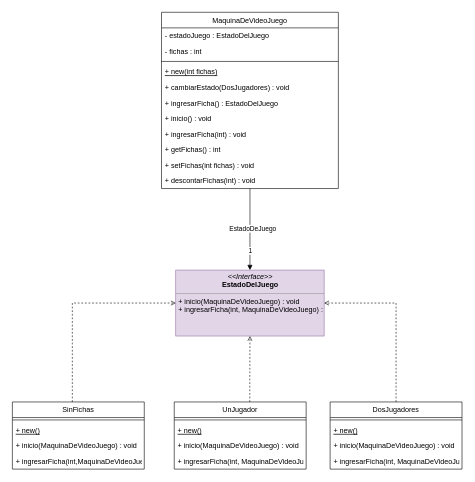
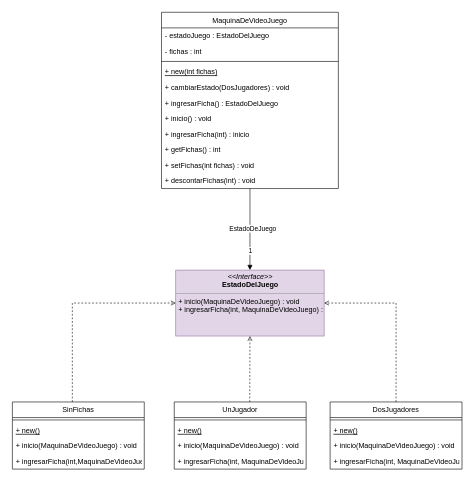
  <mxCell id="0" />
  <mxCell id="1" parent="0" />
  <mxCell id="2" style="edgeStyle=orthogonalEdgeStyle;rounded=0;orthogonalLoop=1;jettySize=auto;html=1;endArrow=block;endFill=1;entryX=0.5;entryY=0;entryDx=0;entryDy=0;" edge="1" parent="1" source="5" target="17"><mxGeometry relative="1" as="geometry"><Array as="points"><mxPoint x="416" y="360" /><mxPoint x="416" y="360" /></Array></mxGeometry></mxCell>
  <mxCell id="3" value="EstadoDeJuego" style="edgeLabel;html=1;align=center;verticalAlign=middle;resizable=0;points=[];" vertex="1" connectable="0" parent="2"><mxGeometry x="0.258" y="2" relative="1" as="geometry"><mxPoint x="2" y="-20" as="offset" /></mxGeometry></mxCell>
  <mxCell id="4" value="1" style="edgeLabel;html=1;align=center;verticalAlign=middle;resizable=0;points=[];" vertex="1" connectable="0" parent="2"><mxGeometry x="0.191" relative="1" as="geometry"><mxPoint y="23" as="offset" /></mxGeometry></mxCell>
  <mxCell id="5" value="MaquinaDeVideoJuego" style="swimlane;fontStyle=0;align=center;verticalAlign=top;childLayout=stackLayout;horizontal=1;startSize=26;horizontalStack=0;resizeParent=1;resizeLast=0;collapsible=1;marginBottom=0;rounded=0;shadow=0;strokeWidth=1;" parent="1" vertex="1"><mxGeometry x="268.75" y="20" width="295" height="294" as="geometry"><mxRectangle x="230" y="140" width="160" height="26" as="alternateBounds" /></mxGeometry></mxCell>
  <mxCell id="6" value="- estadoJuego : EstadoDelJuego" style="text;align=left;verticalAlign=top;spacingLeft=4;spacingRight=4;overflow=hidden;rotatable=0;points=[[0,0.5],[1,0.5]];portConstraint=eastwest;" parent="5" vertex="1"><mxGeometry y="26" width="295" height="26" as="geometry" /></mxCell>
  <mxCell id="7" value="- fichas : int" style="text;align=left;verticalAlign=top;spacingLeft=4;spacingRight=4;overflow=hidden;rotatable=0;points=[[0,0.5],[1,0.5]];portConstraint=eastwest;rounded=0;shadow=0;html=0;" parent="5" vertex="1"><mxGeometry y="52" width="295" height="26" as="geometry" /></mxCell>
  <mxCell id="8" value="" style="line;html=1;strokeWidth=1;align=left;verticalAlign=middle;spacingTop=-1;spacingLeft=3;spacingRight=3;rotatable=0;labelPosition=right;points=[];portConstraint=eastwest;" parent="5" vertex="1"><mxGeometry y="78" width="295" height="8" as="geometry" /></mxCell>
  <mxCell id="9" value="+ new(int fichas)" style="text;align=left;verticalAlign=top;spacingLeft=4;spacingRight=4;overflow=hidden;rotatable=0;points=[[0,0.5],[1,0.5]];portConstraint=eastwest;fontStyle=4" vertex="1" parent="5"><mxGeometry y="86" width="295" height="26" as="geometry" /></mxCell>
  <mxCell id="10" value="+ cambiarEstado(DosJugadores) : void" style="text;align=left;verticalAlign=top;spacingLeft=4;spacingRight=4;overflow=hidden;rotatable=0;points=[[0,0.5],[1,0.5]];portConstraint=eastwest;" parent="5" vertex="1"><mxGeometry y="112" width="295" height="26" as="geometry" /></mxCell>
  <mxCell id="11" value="+ ingresarFicha() : EstadoDelJuego" style="text;align=left;verticalAlign=top;spacingLeft=4;spacingRight=4;overflow=hidden;rotatable=0;points=[[0,0.5],[1,0.5]];portConstraint=eastwest;" vertex="1" parent="5"><mxGeometry y="138" width="295" height="26" as="geometry" /></mxCell>
  <mxCell id="12" value="+ inicio() : void" style="text;align=left;verticalAlign=top;spacingLeft=4;spacingRight=4;overflow=hidden;rotatable=0;points=[[0,0.5],[1,0.5]];portConstraint=eastwest;" vertex="1" parent="5"><mxGeometry y="164" width="295" height="26" as="geometry" /></mxCell>
- <mxCell id="13" value="+ ingresarFicha(int) : void" style="text;align=left;verticalAlign=top;spacingLeft=4;spacingRight=4;overflow=hidden;rotatable=0;points=[[0,0.5],[1,0.5]];portConstraint=eastwest;" vertex="1" parent="5"><mxGeometry y="190" width="295" height="26" as="geometry" /></mxCell>
+ <mxCell id="13" value="+ ingresarFicha(int) : inicio" style="text;align=left;verticalAlign=top;spacingLeft=4;spacingRight=4;overflow=hidden;rotatable=0;points=[[0,0.5],[1,0.5]];portConstraint=eastwest;" vertex="1" parent="5"><mxGeometry y="190" width="295" height="26" as="geometry" /></mxCell>
  <mxCell id="14" value="+ getFichas() : int" style="text;align=left;verticalAlign=top;spacingLeft=4;spacingRight=4;overflow=hidden;rotatable=0;points=[[0,0.5],[1,0.5]];portConstraint=eastwest;" vertex="1" parent="5"><mxGeometry y="216" width="295" height="26" as="geometry" /></mxCell>
  <mxCell id="15" value="+ setFichas(int fichas) : void" style="text;align=left;verticalAlign=top;spacingLeft=4;spacingRight=4;overflow=hidden;rotatable=0;points=[[0,0.5],[1,0.5]];portConstraint=eastwest;" vertex="1" parent="5"><mxGeometry y="242" width="295" height="26" as="geometry" /></mxCell>
  <mxCell id="16" value="+ descontarFichas(int) : void" style="text;align=left;verticalAlign=top;spacingLeft=4;spacingRight=4;overflow=hidden;rotatable=0;points=[[0,0.5],[1,0.5]];portConstraint=eastwest;" vertex="1" parent="5"><mxGeometry y="268" width="295" height="26" as="geometry" /></mxCell>
  <mxCell id="17" value="&lt;p style=&quot;margin: 0px ; margin-top: 4px ; text-align: center&quot;&gt;&lt;i&gt;&amp;lt;&amp;lt;Interface&amp;gt;&amp;gt;&lt;/i&gt;&lt;br&gt;&lt;b&gt;EstadoDelJuego&lt;/b&gt;&lt;/p&gt;&lt;hr size=&quot;1&quot;&gt;&lt;p style=&quot;margin: 0px ; margin-left: 4px&quot;&gt;+ inicio(MaquinaDeVideoJuego) : void&lt;br&gt;+ ingresarFicha(int, MaquinaDeVideoJuego) : void&lt;/p&gt;" style="verticalAlign=top;align=left;overflow=fill;fontSize=12;fontFamily=Helvetica;html=1;fillColor=#e1d5e7;strokeColor=#9673a6;" vertex="1" parent="1"><mxGeometry x="292.5" y="450" width="247.5" height="110" as="geometry" /></mxCell>
  <mxCell id="18" style="edgeStyle=orthogonalEdgeStyle;rounded=0;orthogonalLoop=1;jettySize=auto;html=1;entryX=0;entryY=0.5;entryDx=0;entryDy=0;dashed=1;endArrow=open;endFill=0;" edge="1" parent="1" source="19" target="17"><mxGeometry relative="1" as="geometry"><Array as="points"><mxPoint x="120" y="505" /></Array></mxGeometry></mxCell>
  <mxCell id="19" value="SinFichas" style="swimlane;fontStyle=0;align=center;verticalAlign=top;childLayout=stackLayout;horizontal=1;startSize=26;horizontalStack=0;resizeParent=1;resizeLast=0;collapsible=1;marginBottom=0;rounded=0;shadow=0;strokeWidth=1;" vertex="1" parent="1"><mxGeometry x="20" y="670" width="220" height="112" as="geometry"><mxRectangle x="230" y="140" width="160" height="26" as="alternateBounds" /></mxGeometry></mxCell>
  <mxCell id="20" value="" style="line;html=1;strokeWidth=1;align=left;verticalAlign=middle;spacingTop=-1;spacingLeft=3;spacingRight=3;rotatable=0;labelPosition=right;points=[];portConstraint=eastwest;" vertex="1" parent="19"><mxGeometry y="26" width="220" height="8" as="geometry" /></mxCell>
  <mxCell id="21" value="+ new()" style="text;align=left;verticalAlign=top;spacingLeft=4;spacingRight=4;overflow=hidden;rotatable=0;points=[[0,0.5],[1,0.5]];portConstraint=eastwest;fontStyle=4" vertex="1" parent="19"><mxGeometry y="34" width="220" height="26" as="geometry" /></mxCell>
  <mxCell id="22" value="+ inicio(MaquinaDeVideoJuego) : void" style="text;align=left;verticalAlign=top;spacingLeft=4;spacingRight=4;overflow=hidden;rotatable=0;points=[[0,0.5],[1,0.5]];portConstraint=eastwest;" vertex="1" parent="19"><mxGeometry y="60" width="220" height="26" as="geometry" /></mxCell>
  <mxCell id="23" value="+ ingresarFicha(int,MaquinaDeVideoJuego) : void" style="text;align=left;verticalAlign=top;spacingLeft=4;spacingRight=4;overflow=hidden;rotatable=0;points=[[0,0.5],[1,0.5]];portConstraint=eastwest;" vertex="1" parent="19"><mxGeometry y="86" width="220" height="26" as="geometry" /></mxCell>
  <mxCell id="24" style="edgeStyle=orthogonalEdgeStyle;rounded=0;orthogonalLoop=1;jettySize=auto;html=1;entryX=0.5;entryY=1;entryDx=0;entryDy=0;endArrow=open;endFill=0;dashed=1;" edge="1" parent="1" source="25" target="17"><mxGeometry relative="1" as="geometry"><Array as="points"><mxPoint x="416" y="640" /><mxPoint x="416" y="640" /></Array></mxGeometry></mxCell>
  <mxCell id="25" value="UnJugador" style="swimlane;fontStyle=0;align=center;verticalAlign=top;childLayout=stackLayout;horizontal=1;startSize=26;horizontalStack=0;resizeParent=1;resizeLast=0;collapsible=1;marginBottom=0;rounded=0;shadow=0;strokeWidth=1;" vertex="1" parent="1"><mxGeometry x="290" y="670" width="220" height="112" as="geometry"><mxRectangle x="230" y="140" width="160" height="26" as="alternateBounds" /></mxGeometry></mxCell>
  <mxCell id="26" value="" style="line;html=1;strokeWidth=1;align=left;verticalAlign=middle;spacingTop=-1;spacingLeft=3;spacingRight=3;rotatable=0;labelPosition=right;points=[];portConstraint=eastwest;" vertex="1" parent="25"><mxGeometry y="26" width="220" height="8" as="geometry" /></mxCell>
  <mxCell id="27" value="+ new()" style="text;align=left;verticalAlign=top;spacingLeft=4;spacingRight=4;overflow=hidden;rotatable=0;points=[[0,0.5],[1,0.5]];portConstraint=eastwest;fontStyle=4" vertex="1" parent="25"><mxGeometry y="34" width="220" height="26" as="geometry" /></mxCell>
  <mxCell id="28" value="+ inicio(MaquinaDeVideoJuego) : void" style="text;align=left;verticalAlign=top;spacingLeft=4;spacingRight=4;overflow=hidden;rotatable=0;points=[[0,0.5],[1,0.5]];portConstraint=eastwest;" vertex="1" parent="25"><mxGeometry y="60" width="220" height="26" as="geometry" /></mxCell>
  <mxCell id="29" value="+ ingresarFicha(int, MaquinaDeVideoJuego) : void" style="text;align=left;verticalAlign=top;spacingLeft=4;spacingRight=4;overflow=hidden;rotatable=0;points=[[0,0.5],[1,0.5]];portConstraint=eastwest;" vertex="1" parent="25"><mxGeometry y="86" width="220" height="26" as="geometry" /></mxCell>
  <mxCell id="30" style="edgeStyle=orthogonalEdgeStyle;rounded=0;orthogonalLoop=1;jettySize=auto;html=1;entryX=1;entryY=0.5;entryDx=0;entryDy=0;endArrow=open;endFill=0;dashed=1;" edge="1" parent="1" source="31" target="17"><mxGeometry relative="1" as="geometry"><Array as="points"><mxPoint x="660" y="505" /></Array></mxGeometry></mxCell>
  <mxCell id="31" value="DosJugadores" style="swimlane;fontStyle=0;align=center;verticalAlign=top;childLayout=stackLayout;horizontal=1;startSize=26;horizontalStack=0;resizeParent=1;resizeLast=0;collapsible=1;marginBottom=0;rounded=0;shadow=0;strokeWidth=1;" vertex="1" parent="1"><mxGeometry x="550" y="670" width="220" height="112" as="geometry"><mxRectangle x="230" y="140" width="160" height="26" as="alternateBounds" /></mxGeometry></mxCell>
  <mxCell id="32" value="" style="line;html=1;strokeWidth=1;align=left;verticalAlign=middle;spacingTop=-1;spacingLeft=3;spacingRight=3;rotatable=0;labelPosition=right;points=[];portConstraint=eastwest;" vertex="1" parent="31"><mxGeometry y="26" width="220" height="8" as="geometry" /></mxCell>
  <mxCell id="33" value="+ new()" style="text;align=left;verticalAlign=top;spacingLeft=4;spacingRight=4;overflow=hidden;rotatable=0;points=[[0,0.5],[1,0.5]];portConstraint=eastwest;fontStyle=4" vertex="1" parent="31"><mxGeometry y="34" width="220" height="26" as="geometry" /></mxCell>
  <mxCell id="34" value="+ inicio(MaquinaDeVideoJuego) : void" style="text;align=left;verticalAlign=top;spacingLeft=4;spacingRight=4;overflow=hidden;rotatable=0;points=[[0,0.5],[1,0.5]];portConstraint=eastwest;" vertex="1" parent="31"><mxGeometry y="60" width="220" height="26" as="geometry" /></mxCell>
  <mxCell id="35" value="+ ingresarFicha(int, MaquinaDeVideoJuego) : void" style="text;align=left;verticalAlign=top;spacingLeft=4;spacingRight=4;overflow=hidden;rotatable=0;points=[[0,0.5],[1,0.5]];portConstraint=eastwest;" vertex="1" parent="31"><mxGeometry y="86" width="220" height="26" as="geometry" /></mxCell>
